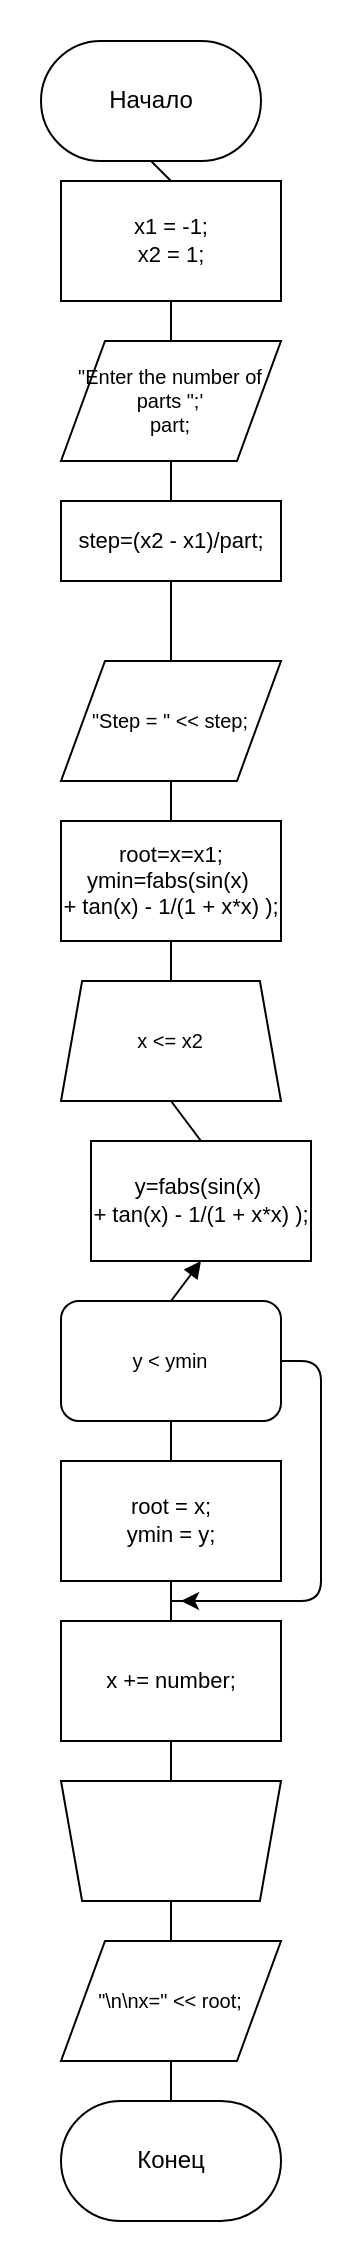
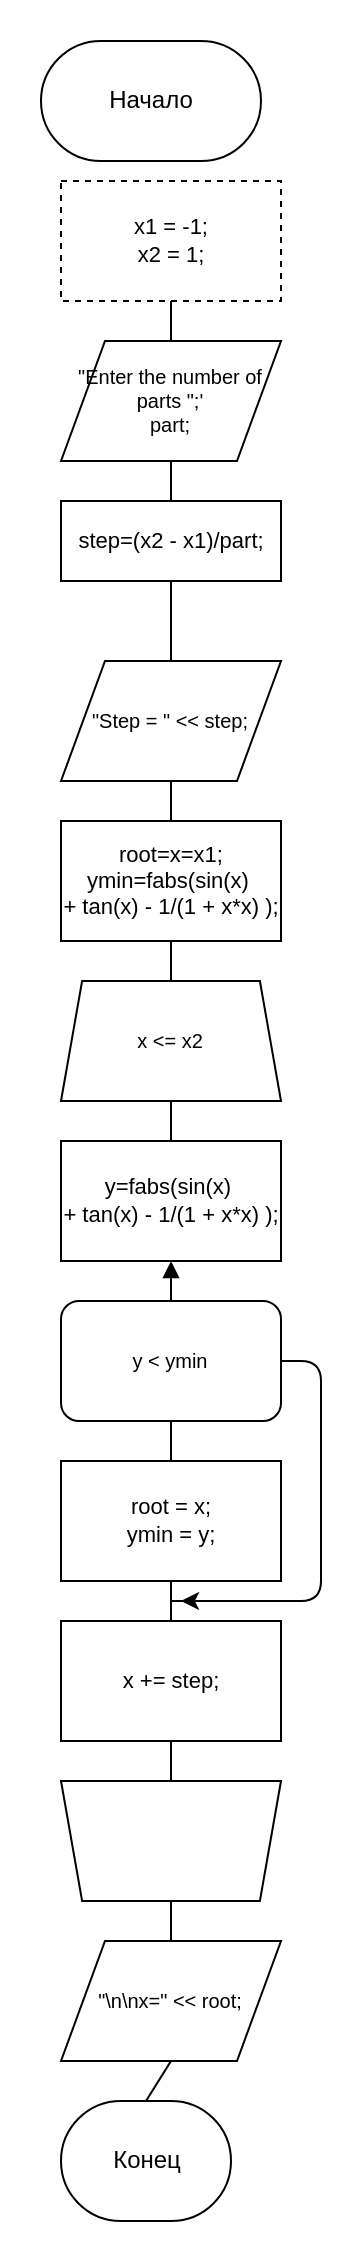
  <mxCell id="0" />
  <mxCell id="1" parent="0" />
  <mxCell id="2" value="Начало" style="html=1;dashed=0;whitespace=wrap;shape=mxgraph.dfd.start" vertex="1" parent="1"><mxGeometry x="20" y="20" width="110" height="60" as="geometry" /></mxCell>
- <mxCell id="3" value="x1 = -1;&lt;br&gt;x2 = 1;" style="html=1;dashed=0;whitespace=wrap;fontSize=11;" vertex="1" parent="1"><mxGeometry x="30" y="90" width="110" height="60" as="geometry" /></mxCell>
- <mxCell id="4" value="" style="endArrow=none;html=1;fontSize=11;entryX=0.5;entryY=0.5;entryDx=0;entryDy=30;entryPerimeter=0;exitX=0.5;exitY=0;exitDx=0;exitDy=0;" edge="1" parent="1" source="3" target="2"><mxGeometry width="50" height="50" relative="1" as="geometry"><mxPoint x="-80" y="150" as="sourcePoint" /><mxPoint x="-30" y="100" as="targetPoint" /></mxGeometry></mxCell>
+ <mxCell id="3" value="x1 = -1;&lt;br&gt;x2 = 1;" style="html=1;dashed=1;whitespace=wrap;fontSize=11;" vertex="1" parent="1"><mxGeometry x="30" y="90" width="110" height="60" as="geometry" /></mxCell>
  <mxCell id="5" value="&quot;Enter the number of parts &quot;;'&lt;br style=&quot;font-size: 10px;&quot;&gt;part;&lt;br style=&quot;font-size: 10px;&quot;&gt;" style="shape=parallelogram;perimeter=parallelogramPerimeter;whiteSpace=wrap;html=1;dashed=0;fontSize=10;" vertex="1" parent="1"><mxGeometry x="30" y="170" width="110" height="60" as="geometry" /></mxCell>
  <mxCell id="6" value="" style="endArrow=none;html=1;fontSize=11;entryX=0.5;entryY=1;entryDx=0;entryDy=0;exitX=0.5;exitY=0;exitDx=0;exitDy=0;" edge="1" parent="1" source="5" target="3"><mxGeometry width="50" height="50" relative="1" as="geometry"><mxPoint x="-30" y="220" as="sourcePoint" /><mxPoint x="20" y="170" as="targetPoint" /></mxGeometry></mxCell>
  <mxCell id="7" value="step=(x2 - x1)/part;" style="html=1;dashed=0;whitespace=wrap;fontSize=11;" vertex="1" parent="1"><mxGeometry x="30" y="250" width="110" height="40" as="geometry" /></mxCell>
  <mxCell id="8" value="" style="endArrow=none;html=1;fontSize=10;entryX=0.5;entryY=1;entryDx=0;entryDy=0;exitX=0.5;exitY=0;exitDx=0;exitDy=0;" edge="1" parent="1" source="7" target="5"><mxGeometry width="50" height="50" relative="1" as="geometry"><mxPoint x="30" y="380" as="sourcePoint" /><mxPoint x="80" y="330" as="targetPoint" /></mxGeometry></mxCell>
  <mxCell id="9" value="&quot;Step = &quot; &amp;lt;&amp;lt; step;" style="shape=parallelogram;perimeter=parallelogramPerimeter;whiteSpace=wrap;html=1;dashed=0;fontSize=10;" vertex="1" parent="1"><mxGeometry x="30" y="330" width="110" height="60" as="geometry" /></mxCell>
  <mxCell id="10" value="" style="endArrow=none;html=1;fontSize=10;entryX=0.5;entryY=1;entryDx=0;entryDy=0;exitX=0.5;exitY=0;exitDx=0;exitDy=0;" edge="1" parent="1" source="9" target="7"><mxGeometry width="50" height="50" relative="1" as="geometry"><mxPoint x="-10" y="380" as="sourcePoint" /><mxPoint x="40" y="330" as="targetPoint" /></mxGeometry></mxCell>
  <mxCell id="11" value="&lt;div&gt;root=x=x1;&lt;/div&gt;&lt;div&gt;ymin=fabs(sin(x)&amp;nbsp;&lt;/div&gt;&lt;div&gt;+ tan(x)&amp;nbsp;&lt;span&gt;- 1/(1 + x*x) );&lt;/span&gt;&lt;/div&gt;" style="html=1;dashed=0;whitespace=wrap;fontSize=11;" vertex="1" parent="1"><mxGeometry x="30" y="410" width="110" height="60" as="geometry" /></mxCell>
  <mxCell id="12" value="" style="endArrow=none;html=1;fontSize=10;entryX=0.5;entryY=1;entryDx=0;entryDy=0;exitX=0.5;exitY=0;exitDx=0;exitDy=0;" edge="1" parent="1" source="11" target="9"><mxGeometry width="50" height="50" relative="1" as="geometry"><mxPoint x="-40" y="480" as="sourcePoint" /><mxPoint x="10" y="430" as="targetPoint" /></mxGeometry></mxCell>
  <mxCell id="13" value="x &amp;lt;= x2" style="shape=trapezoid;perimeter=trapezoidPerimeter;whiteSpace=wrap;html=1;fontSize=10;size=0.096;direction=east;rotation=0;" vertex="1" parent="1"><mxGeometry x="30" y="490" width="110" height="60" as="geometry" /></mxCell>
  <mxCell id="14" value="" style="endArrow=none;html=1;fontSize=10;entryX=0.5;entryY=1;entryDx=0;entryDy=0;exitX=0.5;exitY=0;exitDx=0;exitDy=0;" edge="1" parent="1" source="13" target="11"><mxGeometry width="50" height="50" relative="1" as="geometry"><mxPoint x="-50" y="530" as="sourcePoint" /><mxPoint x="0" y="480" as="targetPoint" /></mxGeometry></mxCell>
- <mxCell id="15" value="&lt;div&gt;&lt;span&gt;y=fabs(sin(x)&amp;nbsp;&lt;/span&gt;&lt;br&gt;&lt;/div&gt;&lt;div&gt;+ tan(x)&amp;nbsp;&lt;span&gt;- 1/(1 + x*x) );&lt;/span&gt;&lt;/div&gt;" style="html=1;dashed=0;whitespace=wrap;fontSize=11;" vertex="1" parent="1"><mxGeometry x="45" y="570" width="110" height="60" as="geometry" /></mxCell>
+ <mxCell id="15" value="&lt;div&gt;&lt;span&gt;y=fabs(sin(x)&amp;nbsp;&lt;/span&gt;&lt;br&gt;&lt;/div&gt;&lt;div&gt;+ tan(x)&amp;nbsp;&lt;span&gt;- 1/(1 + x*x) );&lt;/span&gt;&lt;/div&gt;" style="html=1;dashed=0;whitespace=wrap;fontSize=11;" vertex="1" parent="1"><mxGeometry x="30" y="570" width="110" height="60" as="geometry" /></mxCell>
  <mxCell id="16" value="" style="endArrow=none;html=1;fontSize=10;entryX=0.5;entryY=1;entryDx=0;entryDy=0;exitX=0.5;exitY=0;exitDx=0;exitDy=0;" edge="1" parent="1" source="15" target="13"><mxGeometry width="50" height="50" relative="1" as="geometry"><mxPoint x="-60" y="610" as="sourcePoint" /><mxPoint x="-10" y="560" as="targetPoint" /></mxGeometry></mxCell>
  <mxCell id="17" value="y &amp;lt; ymin" style="whiteSpace=wrap;html=1;fontSize=10;rounded=1;" vertex="1" parent="1"><mxGeometry x="30" y="650" width="110" height="60" as="geometry" /></mxCell>
  <mxCell id="18" value="" style="endArrow=block;html=1;fontSize=10;entryX=0.5;entryY=1;entryDx=0;entryDy=0;exitX=0.5;exitY=0;exitDx=0;exitDy=0;" edge="1" parent="1" source="17" target="15"><mxGeometry width="50" height="50" relative="1" as="geometry"><mxPoint x="-20" y="690" as="sourcePoint" /><mxPoint x="30" y="640" as="targetPoint" /></mxGeometry></mxCell>
  <mxCell id="19" value="&lt;div&gt;root = x;&lt;/div&gt;&lt;div&gt;&lt;span&gt;ymin = y;&lt;/span&gt;&lt;/div&gt;" style="html=1;dashed=0;whitespace=wrap;fontSize=11;" vertex="1" parent="1"><mxGeometry x="30" y="730" width="110" height="60" as="geometry" /></mxCell>
  <mxCell id="20" value="" style="endArrow=none;html=1;fontSize=10;entryX=0.5;entryY=1;entryDx=0;entryDy=0;exitX=0.5;exitY=0;exitDx=0;exitDy=0;" edge="1" parent="1" source="19" target="17"><mxGeometry width="50" height="50" relative="1" as="geometry"><mxPoint x="-50" y="770" as="sourcePoint" /><mxPoint x="0" y="720" as="targetPoint" /></mxGeometry></mxCell>
  <mxCell id="21" value="" style="endArrow=none;html=1;fontSize=10;entryX=0.5;entryY=1;entryDx=0;entryDy=0;exitX=0.5;exitY=0;exitDx=0;exitDy=0;" edge="1" parent="1" target="19"><mxGeometry width="50" height="50" relative="1" as="geometry"><mxPoint x="85" y="810" as="sourcePoint" /><mxPoint x="0" y="820" as="targetPoint" /></mxGeometry></mxCell>
- <mxCell id="22" value="x += number;" style="html=1;dashed=0;whitespace=wrap;fontSize=11;" vertex="1" parent="1"><mxGeometry x="30" y="810" width="110" height="60" as="geometry" /></mxCell>
+ <mxCell id="22" value="x += step;" style="html=1;dashed=0;whitespace=wrap;fontSize=11;" vertex="1" parent="1"><mxGeometry x="30" y="810" width="110" height="60" as="geometry" /></mxCell>
  <mxCell id="23" value="" style="endArrow=none;html=1;fontSize=10;edgeStyle=orthogonalEdgeStyle;entryX=1;entryY=0.5;entryDx=0;entryDy=0;" edge="1" parent="1" target="17"><mxGeometry width="50" height="50" relative="1" as="geometry"><mxPoint x="85" y="800" as="sourcePoint" /><mxPoint x="80" y="890" as="targetPoint" /><Array as="points"><mxPoint x="160" y="800" /><mxPoint x="160" y="680" /></Array></mxGeometry></mxCell>
  <mxCell id="24" value="" style="endArrow=classic;html=1;fontSize=10;" edge="1" parent="1"><mxGeometry width="50" height="50" relative="1" as="geometry"><mxPoint x="150" y="800" as="sourcePoint" /><mxPoint x="90" y="800" as="targetPoint" /></mxGeometry></mxCell>
  <mxCell id="25" value="" style="shape=trapezoid;perimeter=trapezoidPerimeter;whiteSpace=wrap;html=1;fontSize=10;size=0.096;direction=west;rotation=0;" vertex="1" parent="1"><mxGeometry x="30" y="890" width="110" height="60" as="geometry" /></mxCell>
  <mxCell id="26" value="" style="endArrow=none;html=1;fontSize=10;entryX=0.5;entryY=1;entryDx=0;entryDy=0;exitX=0.5;exitY=1;exitDx=0;exitDy=0;" edge="1" parent="1" source="25" target="22"><mxGeometry width="50" height="50" relative="1" as="geometry"><mxPoint x="-50" y="950" as="sourcePoint" /><mxPoint x="0" y="900" as="targetPoint" /></mxGeometry></mxCell>
  <mxCell id="27" value="&quot;\n\nx=&quot; &amp;lt;&amp;lt; root;" style="shape=parallelogram;perimeter=parallelogramPerimeter;whiteSpace=wrap;html=1;dashed=0;fontSize=10;" vertex="1" parent="1"><mxGeometry x="30" y="970" width="110" height="60" as="geometry" /></mxCell>
  <mxCell id="28" value="" style="endArrow=none;html=1;fontSize=10;entryX=0.5;entryY=0;entryDx=0;entryDy=0;exitX=0.5;exitY=0;exitDx=0;exitDy=0;" edge="1" parent="1" source="27" target="25"><mxGeometry width="50" height="50" relative="1" as="geometry"><mxPoint x="-60" y="1030" as="sourcePoint" /><mxPoint x="-10" y="980" as="targetPoint" /></mxGeometry></mxCell>
- <mxCell id="29" value="Конец" style="html=1;dashed=0;whitespace=wrap;shape=mxgraph.dfd.start" vertex="1" parent="1"><mxGeometry x="30" y="1050" width="110" height="60" as="geometry" /></mxCell>
+ <mxCell id="29" value="Конец" style="html=1;dashed=0;whitespace=wrap;shape=mxgraph.dfd.start" vertex="1" parent="1"><mxGeometry x="30" y="1050" width="85" height="60" as="geometry" /></mxCell>
  <mxCell id="30" value="" style="endArrow=none;html=1;fontSize=10;entryX=0.5;entryY=1;entryDx=0;entryDy=0;exitX=0.5;exitY=0.5;exitDx=0;exitDy=-30;exitPerimeter=0;" edge="1" parent="1" source="29" target="27"><mxGeometry width="50" height="50" relative="1" as="geometry"><mxPoint x="-30" y="1110" as="sourcePoint" /><mxPoint x="20" y="1060" as="targetPoint" /></mxGeometry></mxCell>
